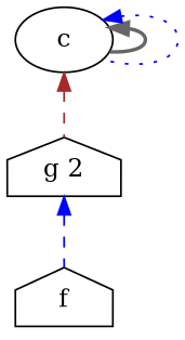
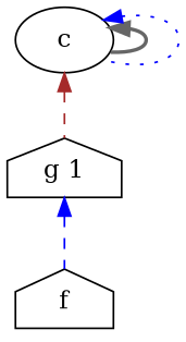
  digraph {
    node [shape=house]
    edge [color=blue dir=back style=dashed]
    c [shape=ellipse]
-   "g 1" [label="g 2"]
+   "g 1"
    f
    c -> c [color=gray40 style=bold]
    c -> c [style=dotted]
    c -> "g 1" [color=brown]
    "g 1" -> f
  }
